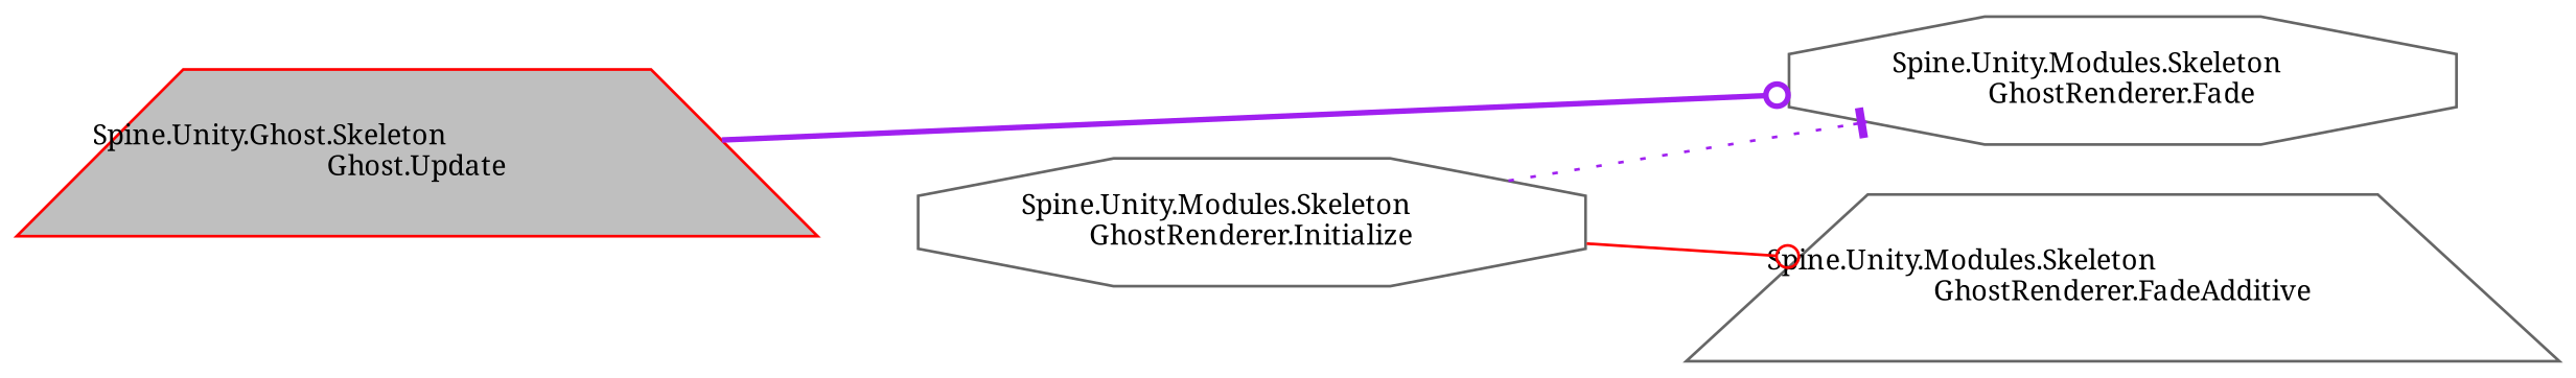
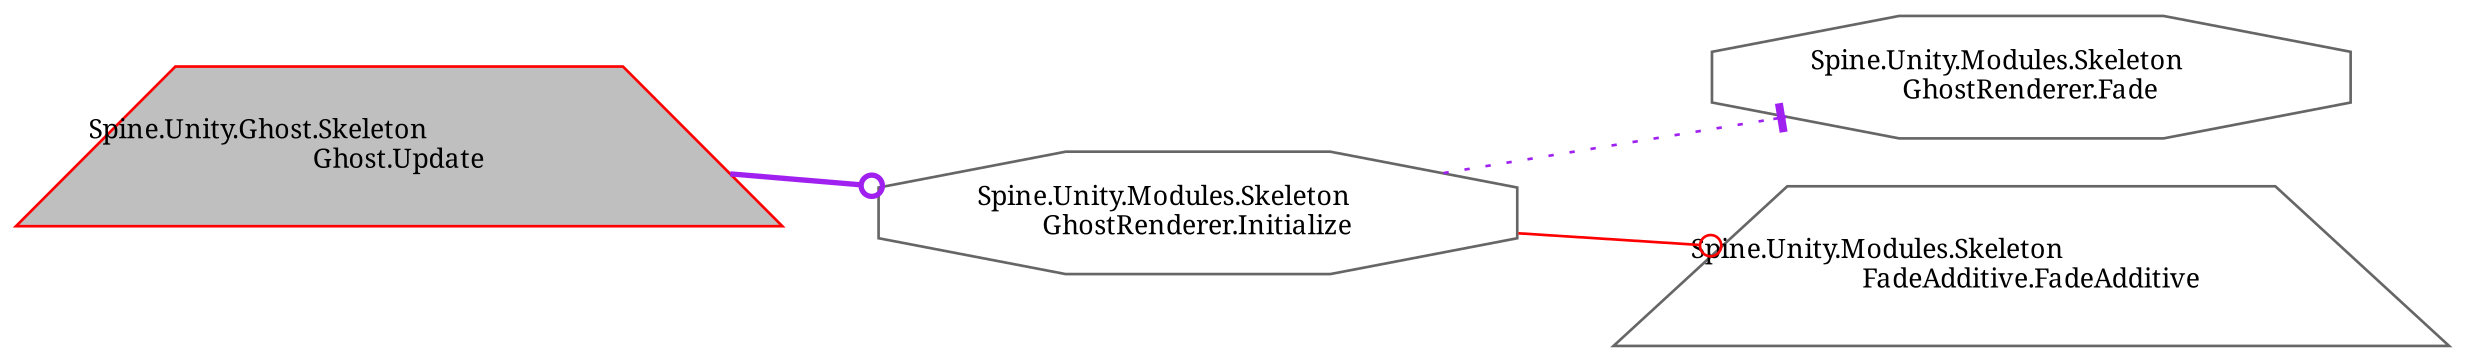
  digraph {
    fontname="Noto Serif"
    rankdir=LR
    node [color=gray40 fillcolor=white fontname="Noto Serif" fontsize=10 shape=trapezium style=filled]
    edge [arrowhead=odot color=purple fontname="Noto Serif" fontsize=10 labelfontname=Helvetica labelfontsize=10]
    n1 [color=red fillcolor=grey75 fontcolor=black height=0.2 label="Spine.Unity.Ghost.Skeleton\lGhost.Update" width=0.4]
    n2 [height=0.2 label="Spine.Unity.Modules.Skeleton\lGhostRenderer.Initialize" shape=octagon width=0.4]
    n3 [height=0.2 label="Spine.Unity.Modules.Skeleton\lGhostRenderer.Fade" shape=octagon width=0.4]
-   n4 [height=0.2 label="Spine.Unity.Modules.Skeleton\lGhostRenderer.FadeAdditive" width=0.4]
-   n1 -> n3 [style=bold]
+   n4 [height=0.2 label="Spine.Unity.Modules.Skeleton\lFadeAdditive.FadeAdditive" width=0.4]
+   n1 -> n2 [style=bold]
    n2 -> n3 [arrowhead=tee style=dotted]
    n2 -> n4 [color=red style=solid]
  }
